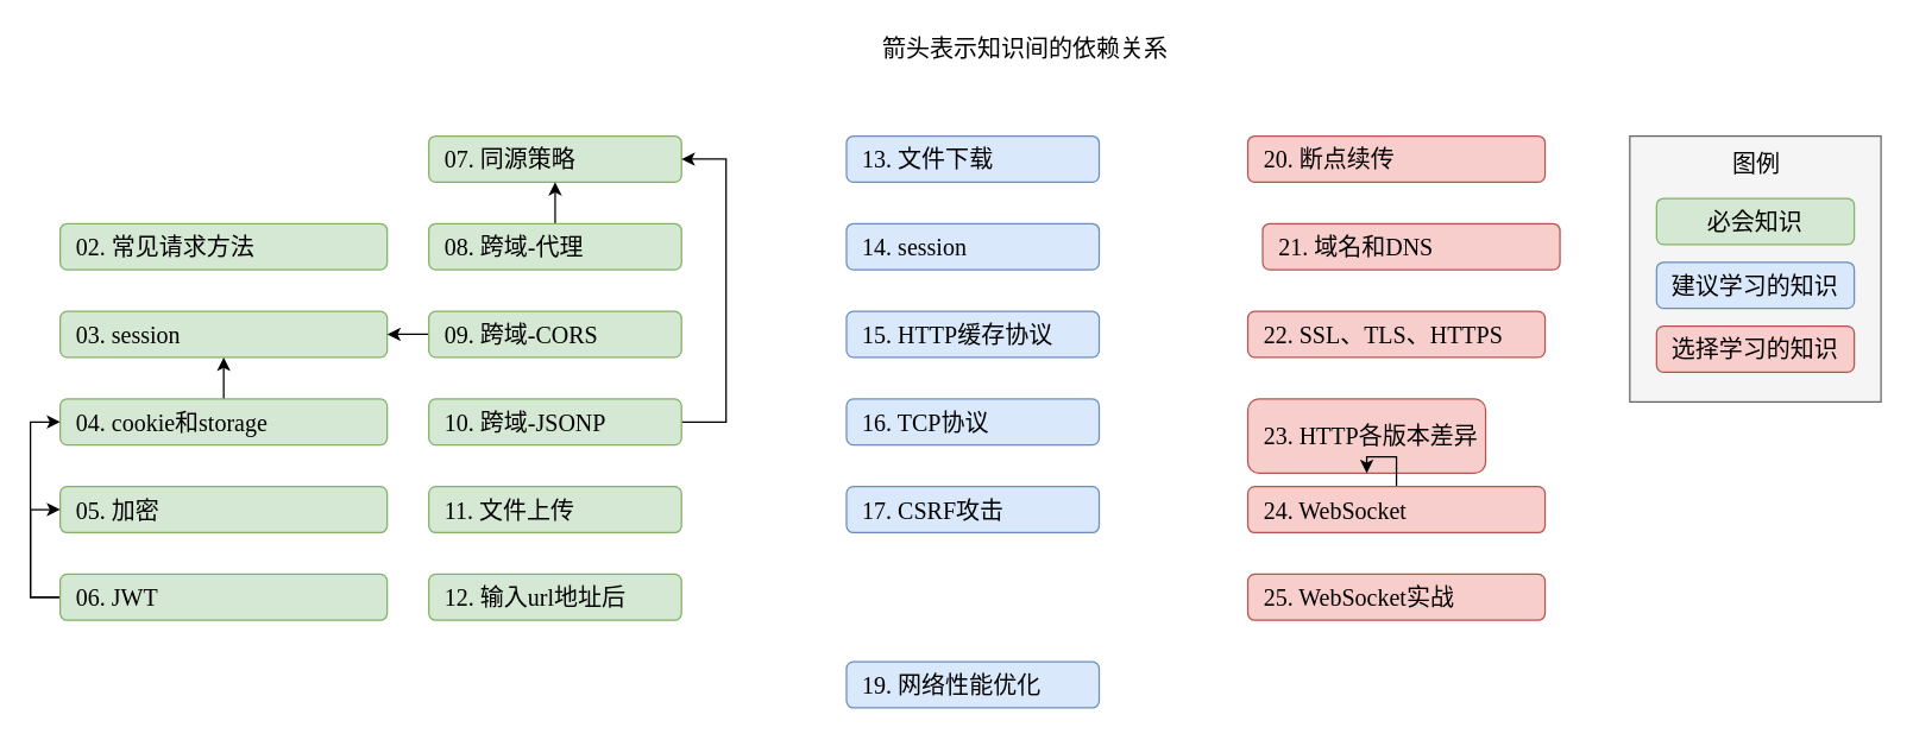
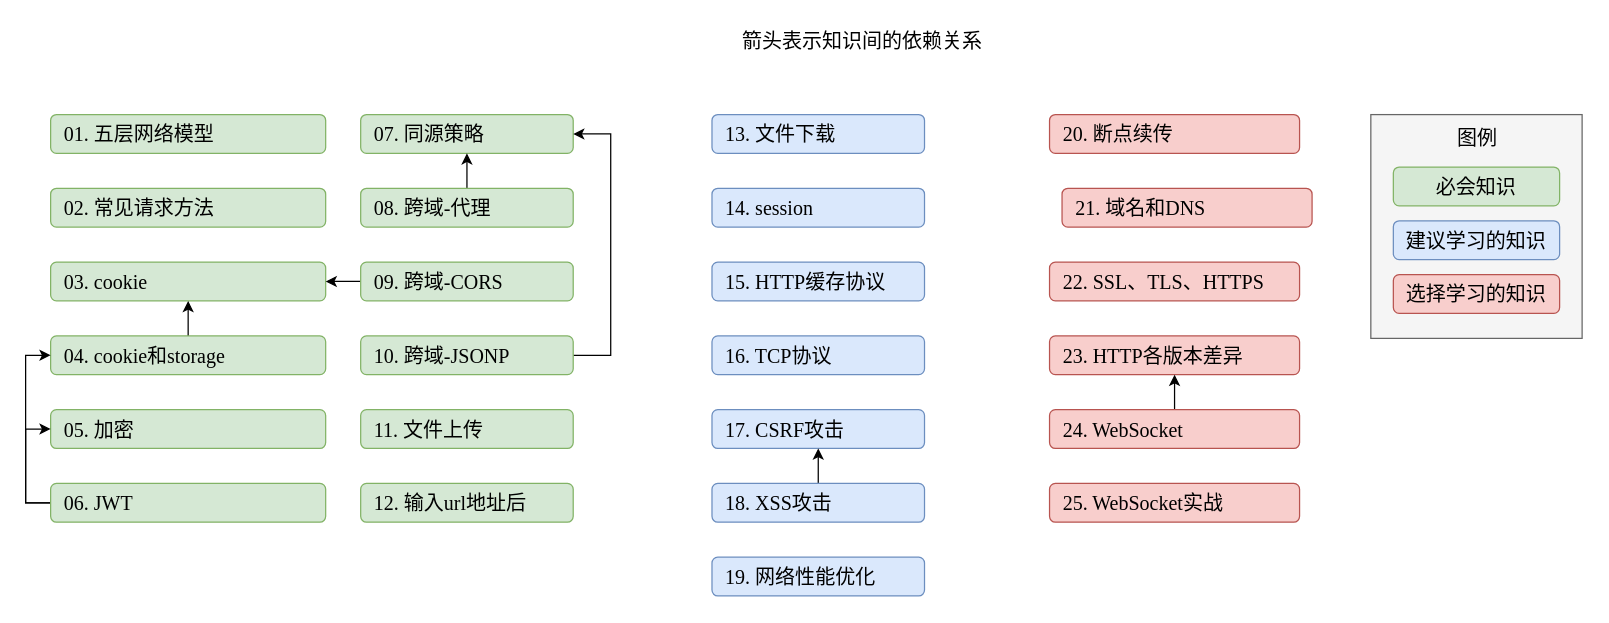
  <mxCell id="0" />
  <mxCell id="1" parent="0" />
  <mxCell id="2" value="" style="group" parent="1" vertex="1" connectable="0"><mxGeometry x="1096" y="91" width="169" height="179" as="geometry" /></mxCell>
  <mxCell id="3" value="" style="rounded=0;whiteSpace=wrap;html=1;fontFamily=Roboto Mono;fontSize=16;fillColor=#f5f5f5;strokeColor=#666666;fontColor=#333333;" parent="2" vertex="1"><mxGeometry width="169" height="179" as="geometry" /></mxCell>
  <mxCell id="4" value="图例" style="text;html=1;align=center;verticalAlign=middle;resizable=0;points=[];autosize=1;strokeColor=none;fontSize=16;fontFamily=Roboto Mono;" parent="2" vertex="1"><mxGeometry x="63.5" y="7" width="42" height="23" as="geometry" /></mxCell>
  <mxCell id="5" value="必会知识" style="rounded=1;whiteSpace=wrap;html=1;fillColor=#d5e8d4;strokeColor=#82b366;fontSize=16;fontFamily=Roboto Mono;" parent="2" vertex="1"><mxGeometry x="18" y="42" width="133" height="31" as="geometry" /></mxCell>
  <mxCell id="6" value="建议学习的知识" style="rounded=1;whiteSpace=wrap;html=1;fillColor=#dae8fc;strokeColor=#6c8ebf;fontSize=16;fontFamily=Roboto Mono;" parent="2" vertex="1"><mxGeometry x="18" y="85" width="133" height="31" as="geometry" /></mxCell>
  <mxCell id="7" value="选择学习的知识" style="rounded=1;whiteSpace=wrap;html=1;fillColor=#f8cecc;strokeColor=#b85450;fontSize=16;fontFamily=Roboto Mono;" parent="2" vertex="1"><mxGeometry x="18" y="128" width="133" height="31" as="geometry" /></mxCell>
+ <mxCell id="8" value="01. 五层网络模型" style="rounded=1;whiteSpace=wrap;html=1;fillColor=#d5e8d4;fontSize=16;fontFamily=Roboto Mono;strokeColor=#82b366;align=left;spacingLeft=9;" parent="1" vertex="1"><mxGeometry x="40" y="91" width="220" height="31" as="geometry" /></mxCell>
  <mxCell id="9" value="02. 常见请求方法" style="rounded=1;whiteSpace=wrap;html=1;fillColor=#d5e8d4;fontSize=16;fontFamily=Roboto Mono;strokeColor=#82b366;align=left;spacingLeft=9;" parent="1" vertex="1"><mxGeometry x="40" y="150" width="220" height="31" as="geometry" /></mxCell>
- <mxCell id="10" value="03. session" style="rounded=1;whiteSpace=wrap;html=1;fillColor=#d5e8d4;fontSize=16;fontFamily=Roboto Mono;strokeColor=#82b366;align=left;spacingLeft=9;" parent="1" vertex="1"><mxGeometry x="40" y="209" width="220" height="31" as="geometry" /></mxCell>
+ <mxCell id="10" value="03. cookie" style="rounded=1;whiteSpace=wrap;html=1;fillColor=#d5e8d4;fontSize=16;fontFamily=Roboto Mono;strokeColor=#82b366;align=left;spacingLeft=9;" parent="1" vertex="1"><mxGeometry x="40" y="209" width="220" height="31" as="geometry" /></mxCell>
  <mxCell id="11" style="edgeStyle=orthogonalEdgeStyle;rounded=0;orthogonalLoop=1;jettySize=auto;html=1;entryX=0.5;entryY=1;entryDx=0;entryDy=0;" parent="1" source="12" target="10" edge="1"><mxGeometry relative="1" as="geometry" /></mxCell>
  <mxCell id="12" value="04. cookie和storage" style="rounded=1;whiteSpace=wrap;html=1;fillColor=#d5e8d4;fontSize=16;fontFamily=Roboto Mono;strokeColor=#82b366;align=left;spacingLeft=9;" parent="1" vertex="1"><mxGeometry x="40" y="268" width="220" height="31" as="geometry" /></mxCell>
  <mxCell id="13" value="05. 加密" style="rounded=1;whiteSpace=wrap;html=1;fillColor=#d5e8d4;fontSize=16;fontFamily=Roboto Mono;strokeColor=#82b366;align=left;spacingLeft=9;" parent="1" vertex="1"><mxGeometry x="40" y="327" width="220" height="31" as="geometry" /></mxCell>
  <mxCell id="14" value="箭头表示知识间的依赖关系" style="text;html=1;align=center;verticalAlign=middle;resizable=0;points=[];autosize=1;strokeColor=none;fontFamily=Roboto Mono;fontSize=16;" parent="1" vertex="1"><mxGeometry x="588" y="20" width="202" height="23" as="geometry" /></mxCell>
  <mxCell id="15" style="edgeStyle=orthogonalEdgeStyle;rounded=0;orthogonalLoop=1;jettySize=auto;html=1;entryX=0;entryY=0.5;entryDx=0;entryDy=0;" parent="1" source="17" target="12" edge="1"><mxGeometry relative="1" as="geometry"><Array as="points"><mxPoint x="20" y="402" /><mxPoint x="20" y="284" /></Array></mxGeometry></mxCell>
  <mxCell id="16" style="edgeStyle=orthogonalEdgeStyle;rounded=0;orthogonalLoop=1;jettySize=auto;html=1;entryX=0;entryY=0.5;entryDx=0;entryDy=0;" parent="1" source="17" target="13" edge="1"><mxGeometry relative="1" as="geometry"><Array as="points"><mxPoint x="20" y="402" /><mxPoint x="20" y="343" /></Array></mxGeometry></mxCell>
  <mxCell id="17" value="06. JWT" style="rounded=1;whiteSpace=wrap;html=1;fillColor=#d5e8d4;fontSize=16;fontFamily=Roboto Mono;strokeColor=#82b366;align=left;spacingLeft=9;" parent="1" vertex="1"><mxGeometry x="40" y="386" width="220" height="31" as="geometry" /></mxCell>
  <mxCell id="18" value="07. 同源策略" style="rounded=1;whiteSpace=wrap;html=1;fillColor=#d5e8d4;fontSize=16;fontFamily=Roboto Mono;strokeColor=#82b366;align=left;spacingLeft=9;" parent="1" vertex="1"><mxGeometry x="288" y="91" width="170" height="31" as="geometry" /></mxCell>
  <mxCell id="19" style="edgeStyle=orthogonalEdgeStyle;rounded=0;orthogonalLoop=1;jettySize=auto;html=1;" parent="1" source="20" target="18" edge="1"><mxGeometry relative="1" as="geometry" /></mxCell>
  <mxCell id="20" value="08. 跨域-代理" style="rounded=1;whiteSpace=wrap;html=1;fillColor=#d5e8d4;fontSize=16;fontFamily=Roboto Mono;strokeColor=#82b366;align=left;spacingLeft=9;" parent="1" vertex="1"><mxGeometry x="288" y="150" width="170" height="31" as="geometry" /></mxCell>
  <mxCell id="21" style="edgeStyle=orthogonalEdgeStyle;rounded=0;orthogonalLoop=1;jettySize=auto;html=1;entryX=1;entryY=0.5;entryDx=0;entryDy=0;" parent="1" source="22" target="10" edge="1"><mxGeometry relative="1" as="geometry" /></mxCell>
  <mxCell id="22" value="09. 跨域-CORS" style="rounded=1;whiteSpace=wrap;html=1;fillColor=#d5e8d4;fontSize=16;fontFamily=Roboto Mono;strokeColor=#82b366;align=left;spacingLeft=9;" parent="1" vertex="1"><mxGeometry x="288" y="209" width="170" height="31" as="geometry" /></mxCell>
  <mxCell id="23" style="edgeStyle=orthogonalEdgeStyle;rounded=0;orthogonalLoop=1;jettySize=auto;html=1;entryX=1;entryY=0.5;entryDx=0;entryDy=0;" parent="1" source="24" target="18" edge="1"><mxGeometry relative="1" as="geometry"><Array as="points"><mxPoint x="488" y="284" /><mxPoint x="488" y="107" /></Array></mxGeometry></mxCell>
  <mxCell id="24" value="10. 跨域-JSONP" style="rounded=1;whiteSpace=wrap;html=1;fillColor=#d5e8d4;fontSize=16;fontFamily=Roboto Mono;strokeColor=#82b366;align=left;spacingLeft=9;" parent="1" vertex="1"><mxGeometry x="288" y="268" width="170" height="31" as="geometry" /></mxCell>
  <mxCell id="25" value="11. 文件上传" style="rounded=1;whiteSpace=wrap;html=1;fillColor=#d5e8d4;fontSize=16;fontFamily=Roboto Mono;strokeColor=#82b366;align=left;spacingLeft=9;" parent="1" vertex="1"><mxGeometry x="288" y="327" width="170" height="31" as="geometry" /></mxCell>
  <mxCell id="26" value="13. 文件下载" style="rounded=1;whiteSpace=wrap;html=1;fillColor=#dae8fc;fontSize=16;fontFamily=Roboto Mono;strokeColor=#6c8ebf;align=left;spacingLeft=9;" parent="1" vertex="1"><mxGeometry x="569" y="91" width="170" height="31" as="geometry" /></mxCell>
  <mxCell id="27" value="14. session" style="rounded=1;whiteSpace=wrap;html=1;fillColor=#dae8fc;fontSize=16;fontFamily=Roboto Mono;strokeColor=#6c8ebf;align=left;spacingLeft=9;" parent="1" vertex="1"><mxGeometry x="569" y="150" width="170" height="31" as="geometry" /></mxCell>
  <mxCell id="28" value="15. HTTP缓存协议" style="rounded=1;whiteSpace=wrap;html=1;fillColor=#dae8fc;fontSize=16;fontFamily=Roboto Mono;strokeColor=#6c8ebf;align=left;spacingLeft=9;" parent="1" vertex="1"><mxGeometry x="569" y="209" width="170" height="31" as="geometry" /></mxCell>
  <mxCell id="29" value="16. TCP协议" style="rounded=1;whiteSpace=wrap;html=1;fillColor=#dae8fc;fontSize=16;fontFamily=Roboto Mono;strokeColor=#6c8ebf;align=left;spacingLeft=9;" parent="1" vertex="1"><mxGeometry x="569" y="268" width="170" height="31" as="geometry" /></mxCell>
  <mxCell id="30" value="17. CSRF攻击" style="rounded=1;whiteSpace=wrap;html=1;fillColor=#dae8fc;fontSize=16;fontFamily=Roboto Mono;strokeColor=#6c8ebf;align=left;spacingLeft=9;" parent="1" vertex="1"><mxGeometry x="569" y="327" width="170" height="31" as="geometry" /></mxCell>
+ <mxCell id="31" style="edgeStyle=orthogonalEdgeStyle;rounded=0;orthogonalLoop=1;jettySize=auto;html=1;entryX=0.5;entryY=1;entryDx=0;entryDy=0;" edge="1" parent="1" source="32" target="30"><mxGeometry relative="1" as="geometry" /></mxCell>
+ <mxCell id="32" value="18. XSS攻击" style="rounded=1;whiteSpace=wrap;html=1;fillColor=#dae8fc;fontSize=16;fontFamily=Roboto Mono;strokeColor=#6c8ebf;align=left;spacingLeft=9;" parent="1" vertex="1"><mxGeometry x="569" y="386" width="170" height="31" as="geometry" /></mxCell>
  <mxCell id="33" value="19. 网络性能优化" style="rounded=1;whiteSpace=wrap;html=1;fillColor=#dae8fc;fontSize=16;fontFamily=Roboto Mono;strokeColor=#6c8ebf;align=left;spacingLeft=9;" parent="1" vertex="1"><mxGeometry x="569" y="445" width="170" height="31" as="geometry" /></mxCell>
  <mxCell id="34" value="12. 输入url地址后" style="rounded=1;whiteSpace=wrap;html=1;fillColor=#d5e8d4;fontSize=16;fontFamily=Roboto Mono;strokeColor=#82b366;align=left;spacingLeft=9;" parent="1" vertex="1"><mxGeometry x="288" y="386" width="170" height="31" as="geometry" /></mxCell>
  <mxCell id="35" value="20. 断点续传" style="rounded=1;whiteSpace=wrap;html=1;fillColor=#f8cecc;fontSize=16;fontFamily=Roboto Mono;strokeColor=#b85450;align=left;spacingLeft=9;" parent="1" vertex="1"><mxGeometry x="839" y="91" width="200" height="31" as="geometry" /></mxCell>
  <mxCell id="36" value="21. 域名和DNS" style="rounded=1;whiteSpace=wrap;html=1;fillColor=#f8cecc;fontSize=16;fontFamily=Roboto Mono;strokeColor=#b85450;align=left;spacingLeft=9;" parent="1" vertex="1"><mxGeometry x="849" y="150" width="200" height="31" as="geometry" /></mxCell>
  <mxCell id="37" value="22. SSL、TLS、HTTPS" style="rounded=1;whiteSpace=wrap;html=1;fillColor=#f8cecc;fontSize=16;fontFamily=Roboto Mono;strokeColor=#b85450;align=left;spacingLeft=9;" parent="1" vertex="1"><mxGeometry x="839" y="209" width="200" height="31" as="geometry" /></mxCell>
- <mxCell id="38" value="23. HTTP各版本差异" style="rounded=1;whiteSpace=wrap;html=1;fillColor=#f8cecc;fontSize=16;fontFamily=Roboto Mono;strokeColor=#b85450;align=left;spacingLeft=9;" parent="1" vertex="1"><mxGeometry x="839" y="268" width="160" height="50" as="geometry" /></mxCell>
+ <mxCell id="38" value="23. HTTP各版本差异" style="rounded=1;whiteSpace=wrap;html=1;fillColor=#f8cecc;fontSize=16;fontFamily=Roboto Mono;strokeColor=#b85450;align=left;spacingLeft=9;" parent="1" vertex="1"><mxGeometry x="839" y="268" width="200" height="31" as="geometry" /></mxCell>
  <mxCell id="39" style="edgeStyle=orthogonalEdgeStyle;rounded=0;orthogonalLoop=1;jettySize=auto;html=1;entryX=0.5;entryY=1;entryDx=0;entryDy=0;" parent="1" source="40" target="38" edge="1"><mxGeometry relative="1" as="geometry" /></mxCell>
  <mxCell id="40" value="24. WebSocket" style="rounded=1;whiteSpace=wrap;html=1;fillColor=#f8cecc;fontSize=16;fontFamily=Roboto Mono;strokeColor=#b85450;align=left;spacingLeft=9;" parent="1" vertex="1"><mxGeometry x="839" y="327" width="200" height="31" as="geometry" /></mxCell>
  <mxCell id="41" value="25. WebSocket实战" style="rounded=1;whiteSpace=wrap;html=1;fillColor=#f8cecc;fontSize=16;fontFamily=Roboto Mono;strokeColor=#b85450;align=left;spacingLeft=9;" parent="1" vertex="1"><mxGeometry x="839" y="386" width="200" height="31" as="geometry" /></mxCell>
